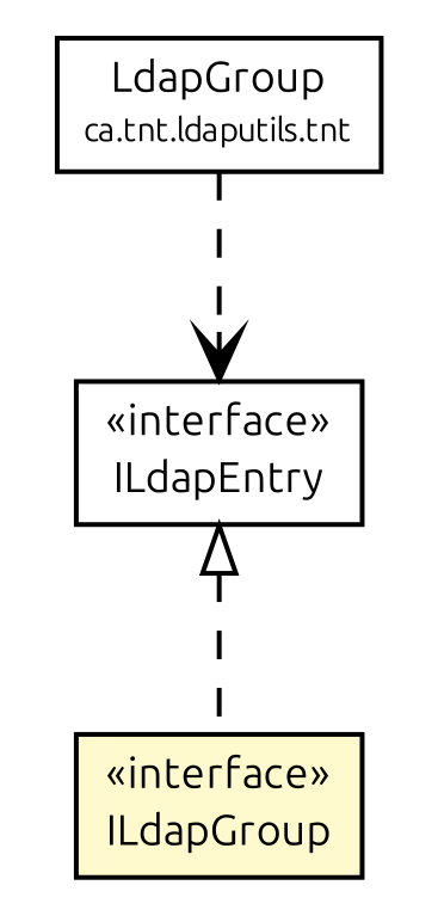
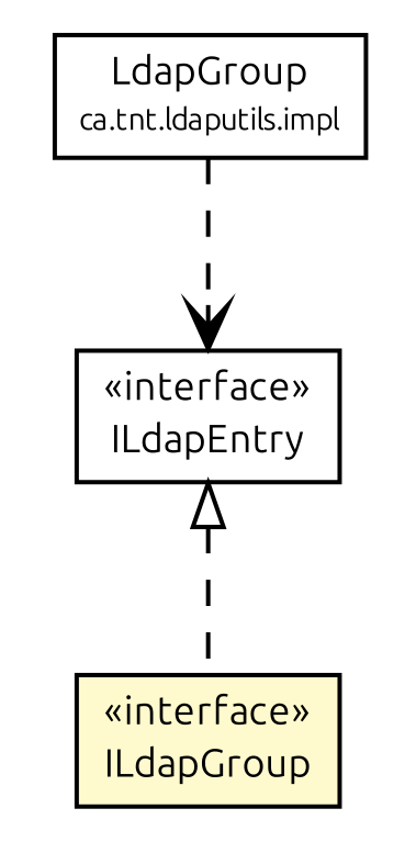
  digraph {
    fontname=Ubuntu
    node [fontcolor=black fontname=Ubuntu fontsize=9.0 shape=plaintext]
    edge [fontname=Ubuntu headport=p labelfontname=Helvetica labelfontsize=10 style=dashed tailport=p]
-   n1 [label=<<table border="0" cellborder="1" cellspacing="0" cellpadding="2" port="p" href="./impl/LdapGroup.html"> 		<tr><td><table border="0" cellspacing="0" cellpadding="1"> 			<tr><td> LdapGroup </td></tr> 			<tr><td><font point-size="7.0"> ca.tnt.ldaputils.tnt </font></td></tr> 		</table></td></tr> 		</table>>]
+   n1 [label=<<table border="0" cellborder="1" cellspacing="0" cellpadding="2" port="p" href="./impl/LdapGroup.html"> 		<tr><td><table border="0" cellspacing="0" cellpadding="1"> 			<tr><td> LdapGroup </td></tr> 			<tr><td><font point-size="7.0"> ca.tnt.ldaputils.impl </font></td></tr> 		</table></td></tr> 		</table>>]
    n2 [label=<<table border="0" cellborder="1" cellspacing="0" cellpadding="2" port="p" href="./ILdapEntry.html"> 		<tr><td><table border="0" cellspacing="0" cellpadding="1"> 			<tr><td> &laquo;interface&raquo; </td></tr> 			<tr><td> ILdapEntry </td></tr> 		</table></td></tr> 		</table>>]
    n3 [label=<<table border="0" cellborder="1" cellspacing="0" cellpadding="2" port="p" bgcolor="lemonChiffon" href="./ILdapGroup.html"> 		<tr><td><table border="0" cellspacing="0" cellpadding="1"> 			<tr><td> &laquo;interface&raquo; </td></tr> 			<tr><td> ILdapGroup </td></tr> 		</table></td></tr> 		</table>>]
    n1 -> n2 [arrowhead=open color=black fontcolor=black fontsize=10.0]
    n2 -> n3 [arrowtail=empty dir=back fontsize=10]
  }
